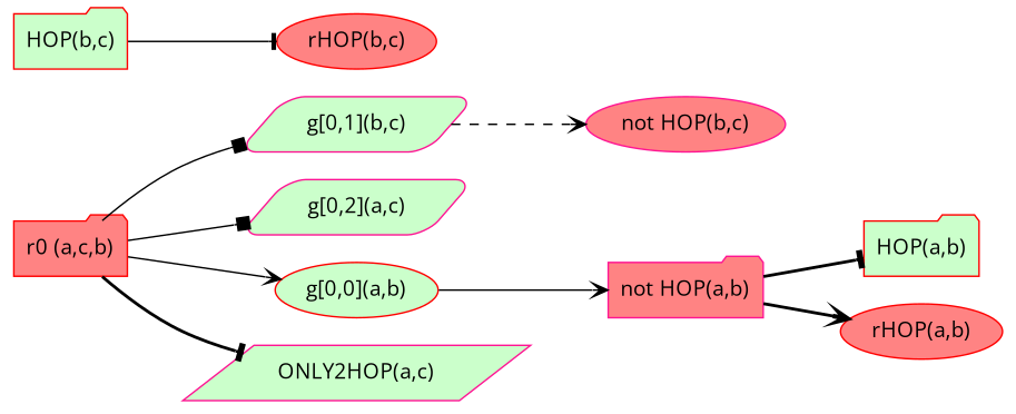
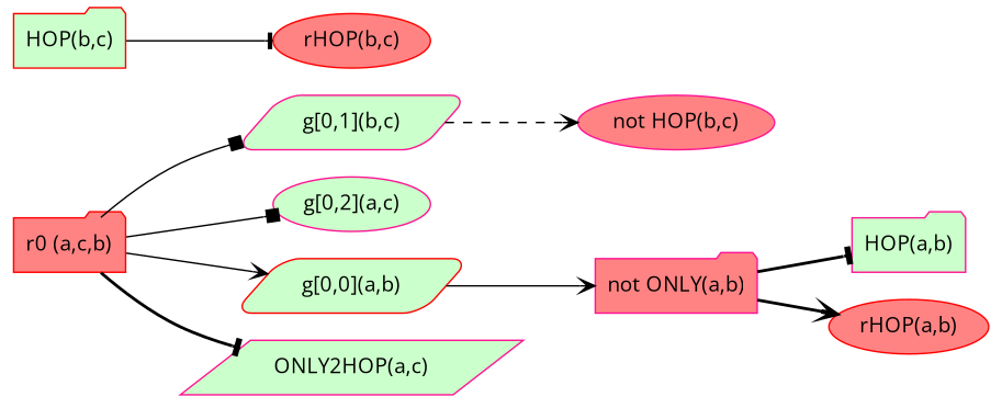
  digraph {
    fontname="Open Sans"
    rankdir=LR
    node [color=red fillcolor="#CBFFCB" fontname="Open Sans" shape=folder style=filled]
    edge [arrowhead=vee fontname="Open Sans" style=solid]
    n1 [fillcolor="#FF8383" label="r0 (a,c,b)" texlbl="$r_0(a,c,b)$"]
    n2 [color=deeppink label="g[0,1](b,c)" shape=parallelogram style="rounded,filled" texlbl="$g_{0}^{1}(b,c)$"]
-   n3 [color=deeppink label="g[0,2](a,c)" shape=parallelogram style="rounded,filled" texlbl="$g_{0}^{2}(a,c)$"]
-   n4 [label="g[0,0](a,b)" shape=ellipse style="rounded,filled" texlbl="$g_{0}^{0}(a,b)$"]
+   n3 [color=deeppink label="g[0,2](a,c)" shape=ellipse style="rounded,filled" texlbl="$g_{0}^{2}(a,c)$"]
+   n4 [label="g[0,0](a,b)" shape=parallelogram style="rounded,filled" texlbl="$g_{0}^{0}(a,b)$"]
    n5 [color=deeppink label="ONLY2HOP(a,c)" shape=parallelogram texlbl="$ONLY2HOP(a,c)$"]
    n6 [color=deeppink fillcolor="#FF8383" label="not HOP(b,c)" shape=ellipse texlbl="$\neg HOP(b,c)$"]
-   n7 [color=deeppink fillcolor="#FF8383" label="not HOP(a,b)" texlbl="$\neg HOP(a,b)$"]
-   n8 [label="HOP(a,b)" texlbl="$HOP(a,b)$"]
+   n7 [color=deeppink fillcolor="#FF8383" label="not ONLY(a,b)" texlbl="$\neg HOP(a,b)$"]
+   n8 [color=deeppink label="HOP(a,b)" texlbl="$HOP(a,b)$"]
    n9 [fillcolor="#FF8383" label="rHOP(a,b)" shape=ellipse texlbl="$rHOP(a,b)$"]
    n10 [label="HOP(b,c)" texlbl="$HOP(b,c)$"]
    n11 [fillcolor="#FF8383" label="rHOP(b,c)" shape=ellipse texlbl="$rHOP(b,c)$"]
    n1 -> n2 [arrowhead=box]
    n1 -> n3 [arrowhead=box]
    n1 -> n4
    n1 -> n5 [arrowhead=tee style=bold]
    n2 -> n6 [style=dashed]
    n4 -> n7
    n7 -> n8 [arrowhead=tee style=bold]
    n7 -> n9 [style=bold]
    n10 -> n11 [arrowhead=tee]
  }
